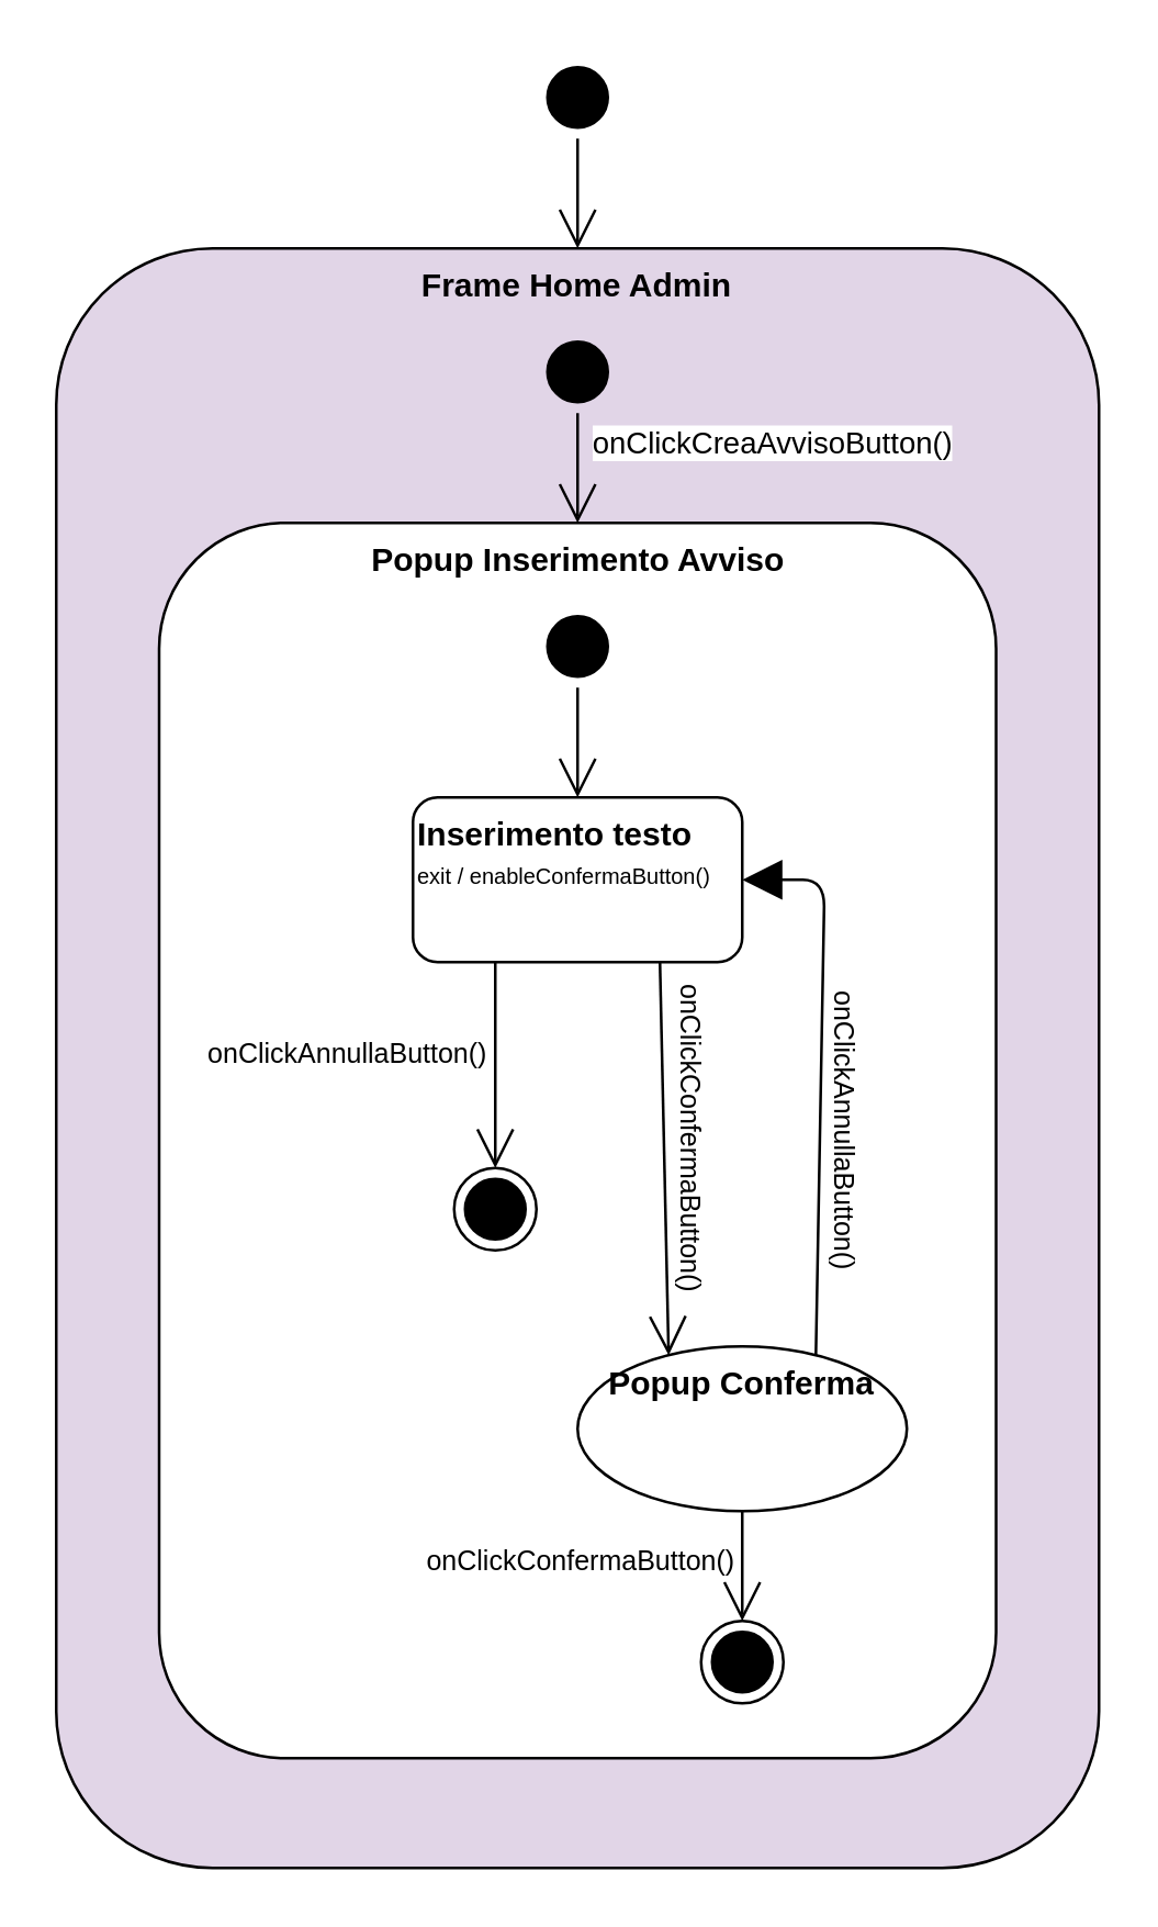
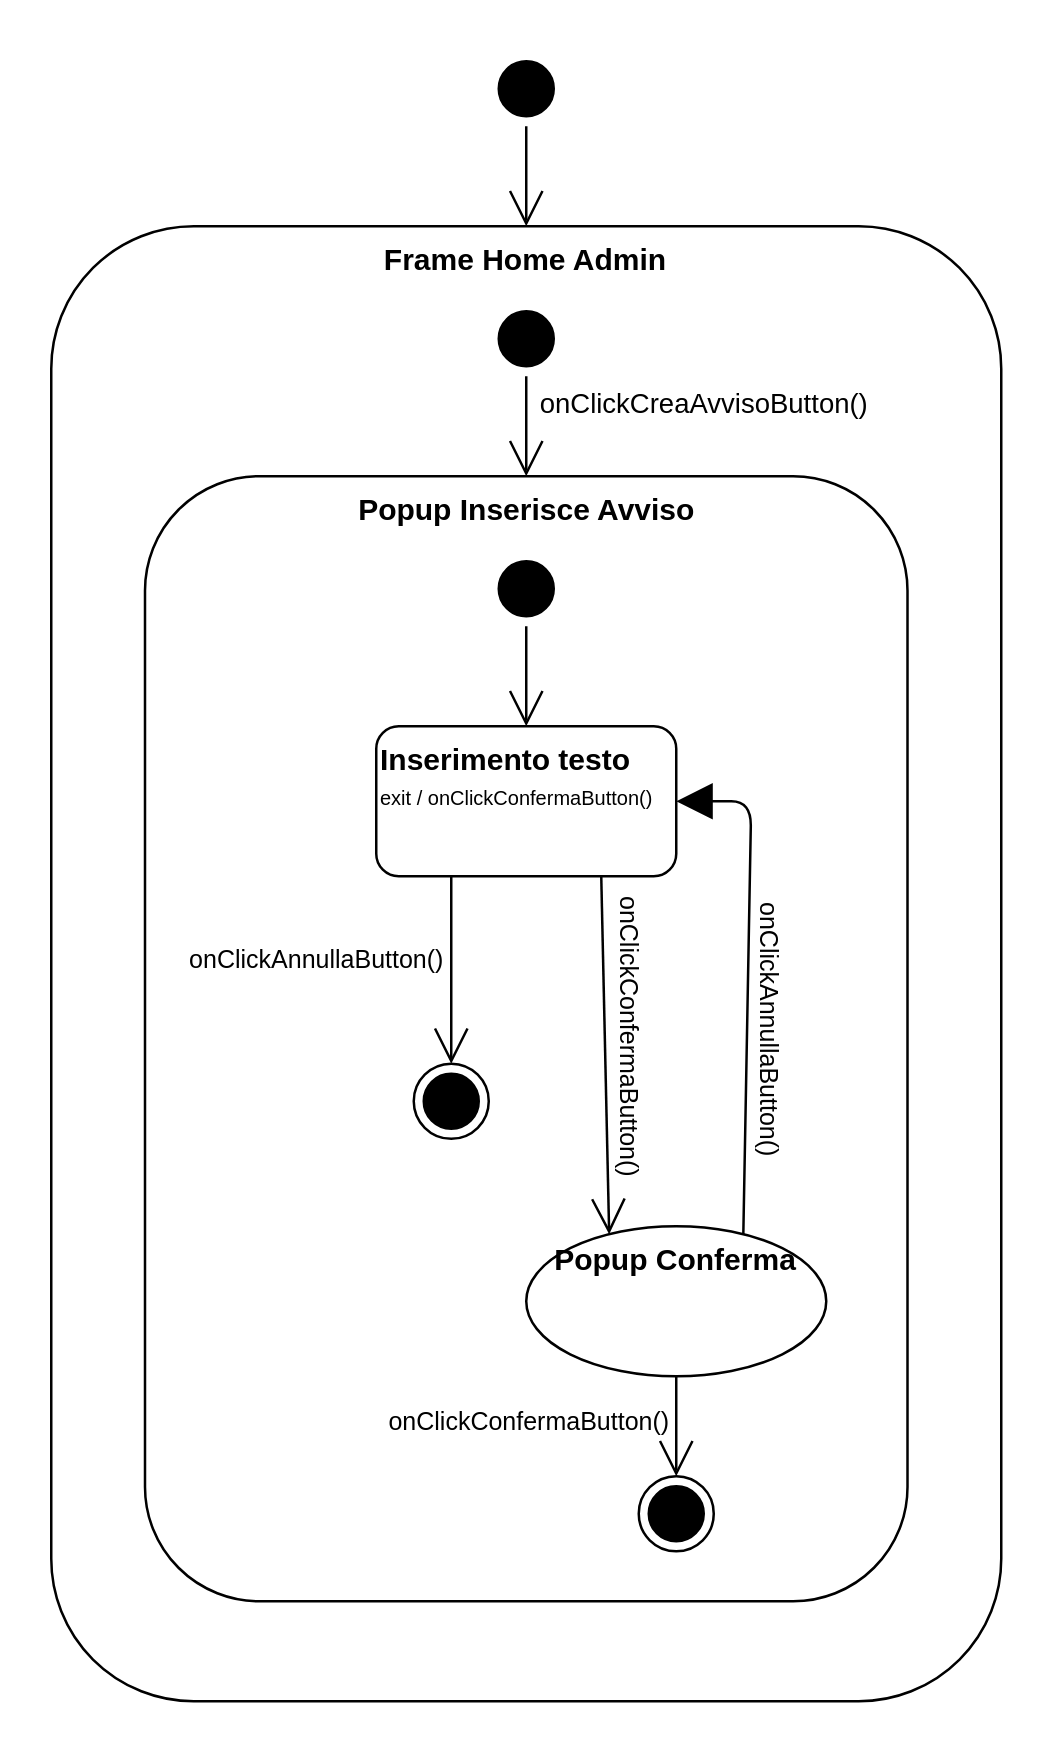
  <mxCell id="0" />
  <mxCell id="1" parent="0" />
- <mxCell id="2" value="&lt;b&gt;Frame Home Admin&lt;/b&gt;" style="rounded=1;whiteSpace=wrap;html=1;verticalAlign=top;fillColor=#e1d5e7;" vertex="1" parent="1"><mxGeometry x="20" y="90" width="380" height="590" as="geometry" /></mxCell>
+ <mxCell id="2" value="&lt;b&gt;Frame Home Admin&lt;/b&gt;" style="rounded=1;whiteSpace=wrap;html=1;verticalAlign=top;" vertex="1" parent="1"><mxGeometry x="20" y="90" width="380" height="590" as="geometry" /></mxCell>
  <mxCell id="3" value="" style="ellipse;html=1;shape=startState;fillColor=#000000;strokeColor=#000000;" vertex="1" parent="1"><mxGeometry x="195" y="20" width="30" height="30" as="geometry" /></mxCell>
  <mxCell id="4" value="" style="edgeStyle=orthogonalEdgeStyle;html=1;verticalAlign=bottom;endArrow=open;endSize=12;strokeColor=#000000;rounded=0;entryX=0.5;entryY=0;entryDx=0;entryDy=0;" edge="1" source="3" parent="1" target="2"><mxGeometry relative="1" as="geometry"><mxPoint x="5" y="90" as="targetPoint" /></mxGeometry></mxCell>
  <mxCell id="5" value="" style="ellipse;html=1;shape=startState;fillColor=#000000;strokeColor=#000000;" vertex="1" parent="1"><mxGeometry x="195" y="120" width="30" height="30" as="geometry" /></mxCell>
  <mxCell id="6" value="" style="edgeStyle=orthogonalEdgeStyle;html=1;verticalAlign=bottom;endArrow=open;endSize=12;strokeColor=#000000;rounded=0;entryX=0.5;entryY=0;entryDx=0;entryDy=0;" edge="1" parent="1" source="5" target="8"><mxGeometry relative="1" as="geometry"><mxPoint x="115" y="190" as="targetPoint" /></mxGeometry></mxCell>
  <mxCell id="7" value="onClickCreaAvvisoButton()" style="edgeLabel;html=1;align=center;verticalAlign=middle;resizable=0;points=[];" vertex="1" connectable="0" parent="6"><mxGeometry x="-0.208" relative="1" as="geometry"><mxPoint x="70" y="-6" as="offset" /></mxGeometry></mxCell>
- <mxCell id="8" value="Popup Inserimento Avviso" style="rounded=1;whiteSpace=wrap;html=1;strokeColor=#000000;verticalAlign=top;fontStyle=1" vertex="1" parent="1"><mxGeometry x="57.5" y="190" width="305" height="450" as="geometry" /></mxCell>
- <mxCell id="9" value="Inserimento testo&lt;br style=&quot;font-size: 11px;&quot;&gt;&lt;font size=&quot;1&quot;&gt;&lt;span style=&quot;font-weight: 400; font-size: 8px;&quot;&gt;exit / enableConfermaButton()&lt;/span&gt;&lt;/font&gt;" style="rounded=1;whiteSpace=wrap;html=1;strokeColor=#000000;verticalAlign=top;fontStyle=1;align=left;" vertex="1" parent="1"><mxGeometry x="150" y="290" width="120" height="60" as="geometry" /></mxCell>
+ <mxCell id="8" value="Popup Inserisce Avviso" style="rounded=1;whiteSpace=wrap;html=1;strokeColor=#000000;verticalAlign=top;fontStyle=1" vertex="1" parent="1"><mxGeometry x="57.5" y="190" width="305" height="450" as="geometry" /></mxCell>
+ <mxCell id="9" value="Inserimento testo&lt;br style=&quot;font-size: 11px;&quot;&gt;&lt;font size=&quot;1&quot;&gt;&lt;span style=&quot;font-weight: 400; font-size: 8px;&quot;&gt;exit / onClickConfermaButton()&lt;/span&gt;&lt;/font&gt;" style="rounded=1;whiteSpace=wrap;html=1;strokeColor=#000000;verticalAlign=top;fontStyle=1;align=left;" vertex="1" parent="1"><mxGeometry x="150" y="290" width="120" height="60" as="geometry" /></mxCell>
  <mxCell id="10" value="" style="ellipse;html=1;shape=startState;fillColor=#000000;strokeColor=#000000;" vertex="1" parent="1"><mxGeometry x="195" y="220" width="30" height="30" as="geometry" /></mxCell>
  <mxCell id="11" value="" style="edgeStyle=orthogonalEdgeStyle;html=1;verticalAlign=bottom;endArrow=open;endSize=12;strokeColor=#000000;rounded=0;entryX=0.5;entryY=0;entryDx=0;entryDy=0;" edge="1" parent="1" source="10" target="9"><mxGeometry relative="1" as="geometry"><mxPoint x="205" y="290" as="targetPoint" /></mxGeometry></mxCell>
  <mxCell id="12" value="" style="endArrow=open;endFill=1;endSize=12;html=1;rounded=0;strokeColor=#000000;fontSize=8;exitX=0.25;exitY=1;exitDx=0;exitDy=0;entryX=0.5;entryY=0;entryDx=0;entryDy=0;" edge="1" parent="1" source="9" target="14"><mxGeometry width="160" relative="1" as="geometry"><mxPoint x="130" y="430" as="sourcePoint" /><mxPoint x="290" y="430" as="targetPoint" /></mxGeometry></mxCell>
  <mxCell id="13" value="&lt;span style=&quot;font-size: 10px;&quot;&gt;onClickAnnullaButton()&lt;/span&gt;" style="edgeLabel;html=1;align=center;verticalAlign=middle;resizable=0;points=[];fontSize=8;labelBackgroundColor=none;" vertex="1" connectable="0" parent="12"><mxGeometry x="-0.417" y="2" relative="1" as="geometry"><mxPoint x="-57" y="10" as="offset" /></mxGeometry></mxCell>
  <mxCell id="14" value="" style="ellipse;html=1;shape=endState;fillColor=#000000;strokeColor=#000000;fontSize=8;" vertex="1" parent="1"><mxGeometry x="165" y="425" width="30" height="30" as="geometry" /></mxCell>
  <mxCell id="15" value="" style="endArrow=open;endFill=1;endSize=12;html=1;rounded=0;strokeColor=#000000;fontSize=8;entryX=0.25;entryY=0;entryDx=0;entryDy=0;" edge="1" parent="1" target="17"><mxGeometry x="-0.429" y="30" width="160" relative="1" as="geometry"><mxPoint x="240" y="350" as="sourcePoint" /><mxPoint x="245" y="440" as="targetPoint" /><mxPoint as="offset" /></mxGeometry></mxCell>
  <mxCell id="16" value="&lt;span style=&quot;font-size: 10px;&quot;&gt;onClickConfermaButton()&lt;/span&gt;" style="edgeLabel;html=1;align=center;verticalAlign=middle;resizable=0;points=[];fontSize=8;labelBackgroundColor=none;rotation=90;" vertex="1" connectable="0" parent="15"><mxGeometry x="-0.417" y="2" relative="1" as="geometry"><mxPoint x="9" y="22" as="offset" /></mxGeometry></mxCell>
  <mxCell id="17" value="Popup Conferma" style="ellipse;whiteSpace=wrap;html=1;strokeColor=#000000;verticalAlign=top;fontStyle=1;" vertex="1" parent="1"><mxGeometry x="210" y="490" width="120" height="60" as="geometry" /></mxCell>
  <mxCell id="18" value="" style="endArrow=open;endFill=1;endSize=12;html=1;rounded=0;strokeColor=#000000;fontSize=8;entryX=0.5;entryY=0;entryDx=0;entryDy=0;" edge="1" parent="1" target="20" source="17"><mxGeometry width="160" relative="1" as="geometry"><mxPoint x="265" y="650" as="sourcePoint" /><mxPoint x="380" y="730" as="targetPoint" /></mxGeometry></mxCell>
  <mxCell id="19" value="&lt;span style=&quot;font-size: 10px;&quot;&gt;onClickConfermaButton()&lt;/span&gt;" style="edgeLabel;html=1;align=center;verticalAlign=middle;resizable=0;points=[];fontSize=8;labelBackgroundColor=none;" vertex="1" connectable="0" parent="18"><mxGeometry x="-0.417" y="2" relative="1" as="geometry"><mxPoint x="-62" y="5" as="offset" /></mxGeometry></mxCell>
  <mxCell id="20" value="" style="ellipse;html=1;shape=endState;fillColor=#000000;strokeColor=#000000;fontSize=8;" vertex="1" parent="1"><mxGeometry x="255" y="590" width="30" height="30" as="geometry" /></mxCell>
  <mxCell id="21" value="" style="endArrow=block;endFill=1;endSize=12;html=1;rounded=1;strokeColor=#000000;fontSize=10;exitX=0.75;exitY=0;exitDx=0;exitDy=0;entryX=1;entryY=0.5;entryDx=0;entryDy=0;" edge="1" parent="1" source="17" target="9"><mxGeometry width="160" relative="1" as="geometry"><mxPoint x="285" y="400" as="sourcePoint" /><mxPoint x="445" y="400" as="targetPoint" /><Array as="points"><mxPoint x="300" y="320" /></Array></mxGeometry></mxCell>
  <mxCell id="22" value="onClickAnnullaButton()" style="edgeLabel;html=1;align=center;verticalAlign=middle;resizable=0;points=[];fontSize=10;rotation=90;labelBackgroundColor=none;" vertex="1" connectable="0" parent="21"><mxGeometry x="0.16" y="1" relative="1" as="geometry"><mxPoint x="11" y="36" as="offset" /></mxGeometry></mxCell>
